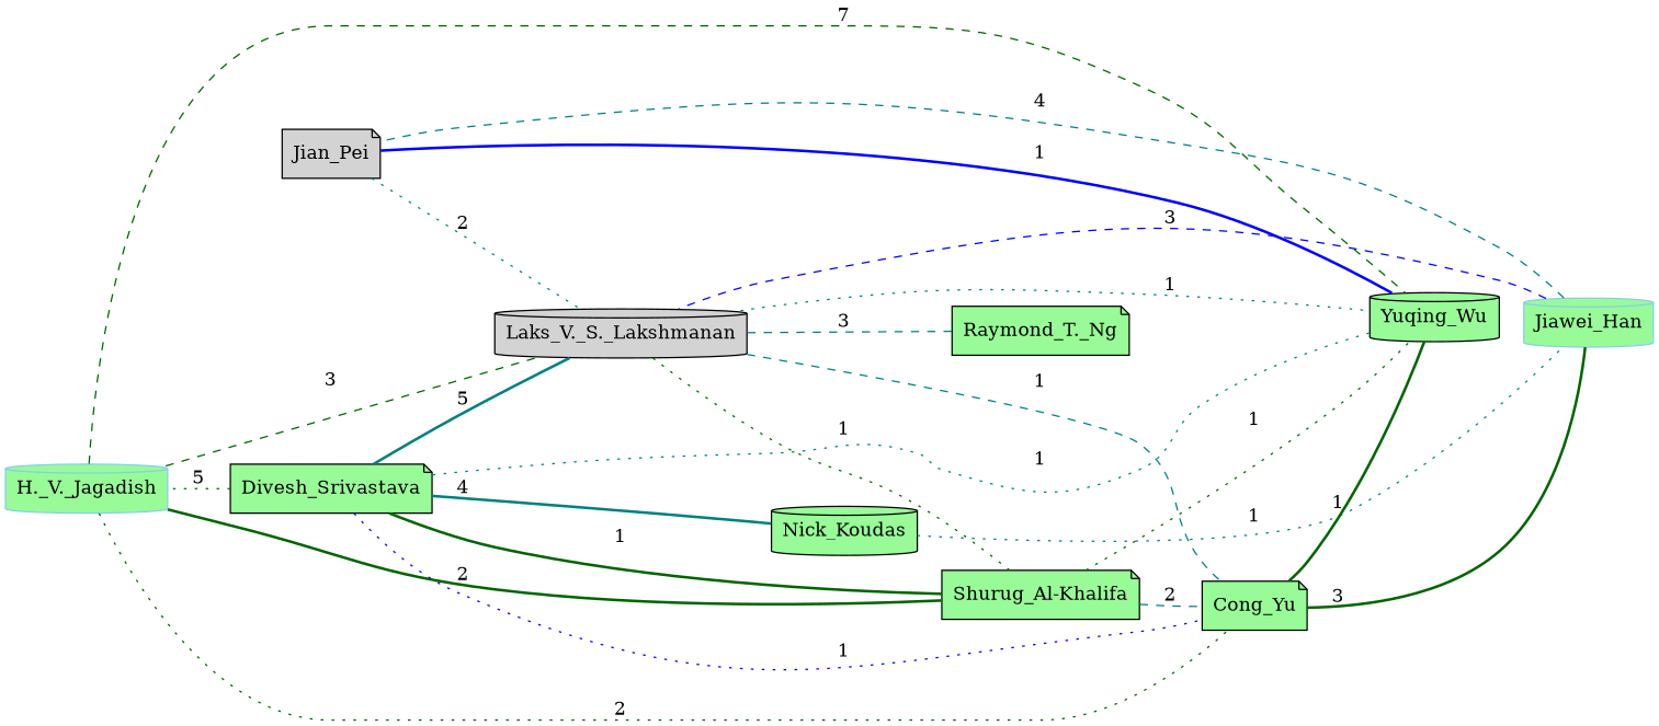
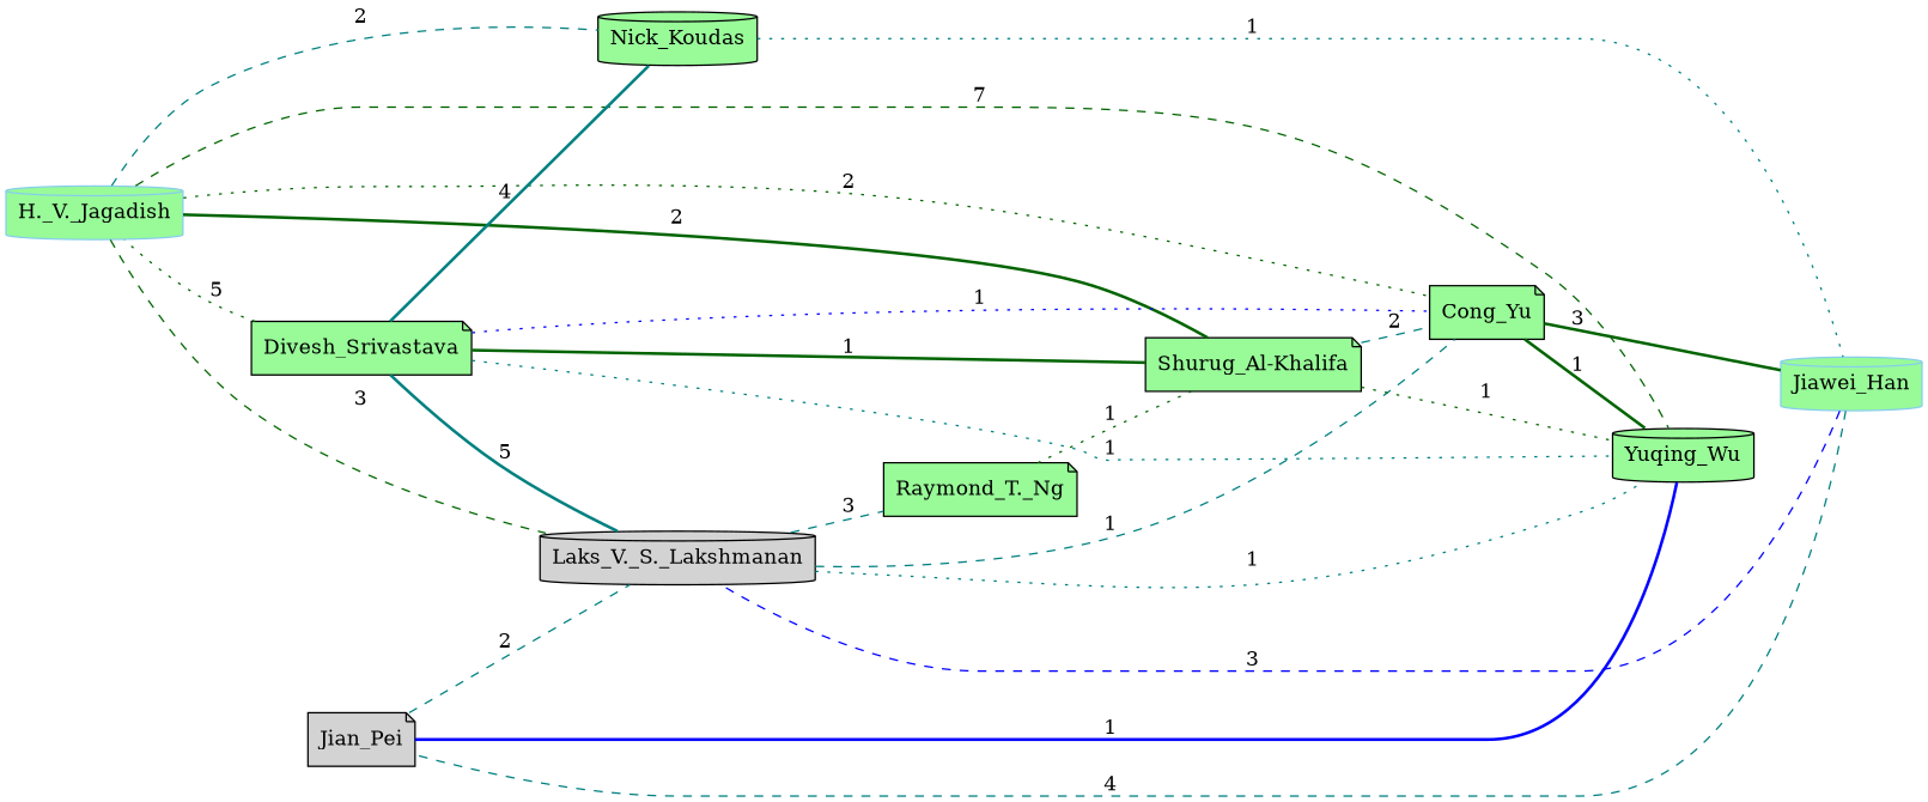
  graph {
    rankdir=LR
    node [fillcolor=palegreen shape=cylinder style=filled]
    edge [color=teal dir=none style=dotted]
    n1 [color=skyblue label="H._V._Jagadish"]
    n2 [color=skyblue label=Jiawei_Han]
    n3 [label=Nick_Koudas]
    n4 [fillcolor=lightgrey label="Laks_V._S._Lakshmanan"]
    n5 [label="Shurug_Al-Khalifa" shape=note]
    n6 [label=Cong_Yu shape=note]
    n7 [label=Yuqing_Wu]
    n8 [fillcolor=lightgrey label=Jian_Pei shape=note]
    n9 [label="Raymond_T._Ng" shape=note]
    n10 [label=Divesh_Srivastava shape=note]
    subgraph sub_1 {
      rank=source
      n1
    }
    subgraph sub_2 {
      rank=sink
      n2
    }
+   n1 -- n3 [label=2 style=dashed]
    n1 -- n4 [color=darkgreen label=3 style=dashed]
    n1 -- n5 [color=darkgreen label=2 style=bold]
    n1 -- n6 [color=darkgreen label=2]
    n1 -- n7 [color=darkgreen label=7 style=dashed]
    n2 -- n4 [color=blue label=3 style=dashed]
    n2 -- n6 [color=darkgreen label=3 style=bold]
    n2 -- n8 [label=4 style=dashed]
    n3 -- n2 [label=1]
-   n4 -- n5 [color=darkgreen label=1]
+   n9 -- n5 [color=darkgreen label=1]
    n4 -- n6 [label=1 style=dashed]
    n4 -- n7 [label=1]
    n4 -- n9 [label=3 style=dashed]
    n5 -- n6 [label=2 style=dashed]
    n5 -- n7 [color=darkgreen label=1]
    n6 -- n7 [color=darkgreen label=1 style=bold]
-   n8 -- n4 [label=2]
+   n8 -- n4 [label=2 style=dashed]
    n8 -- n7 [color=blue label=1 style=bold]
    n10 -- n1 [color=darkgreen label=5]
    n10 -- n3 [label=4 style=bold]
    n10 -- n4 [label=5 style=bold]
    n10 -- n5 [color=darkgreen label=1 style=bold]
    n10 -- n6 [color=blue label=1]
    n10 -- n7 [label=1]
  }
